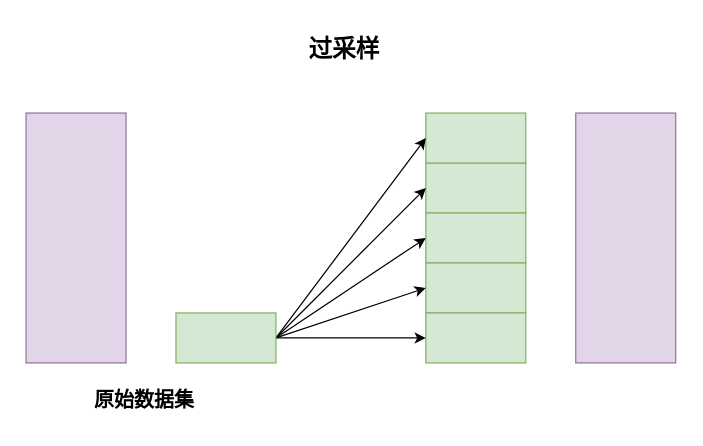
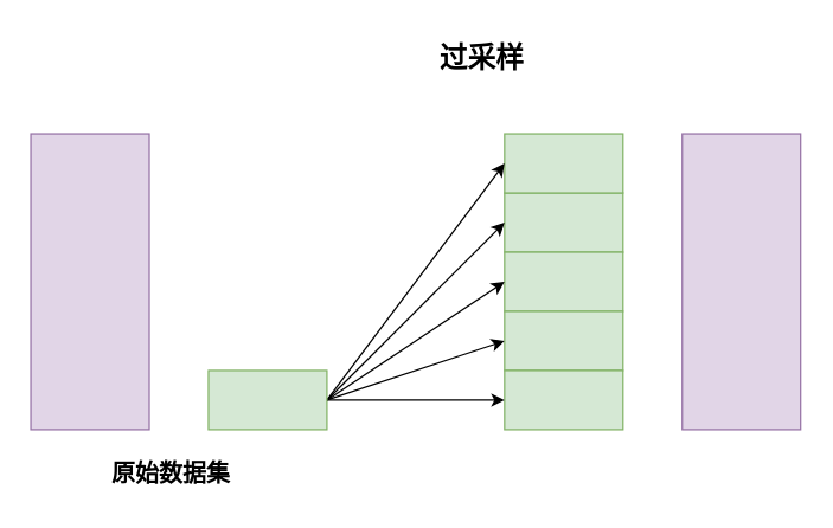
  <mxCell id="0" />
  <mxCell id="1" parent="0" />
  <mxCell id="2" value="" style="rounded=0;whiteSpace=wrap;html=1;fillColor=#d5e8d4;strokeColor=#82b366;" vertex="1" parent="1"><mxGeometry x="340" y="130" width="80" height="40" as="geometry" /></mxCell>
  <mxCell id="3" value="" style="rounded=0;whiteSpace=wrap;html=1;fillColor=#d5e8d4;strokeColor=#82b366;" vertex="1" parent="1"><mxGeometry x="340" y="170" width="80" height="40" as="geometry" /></mxCell>
  <mxCell id="4" value="" style="rounded=0;whiteSpace=wrap;html=1;fillColor=#d5e8d4;strokeColor=#82b366;" vertex="1" parent="1"><mxGeometry x="340" y="210" width="80" height="40" as="geometry" /></mxCell>
  <mxCell id="5" value="" style="rounded=0;whiteSpace=wrap;html=1;fillColor=#d5e8d4;strokeColor=#82b366;" vertex="1" parent="1"><mxGeometry x="340" y="250" width="80" height="40" as="geometry" /></mxCell>
  <mxCell id="6" value="" style="rounded=0;whiteSpace=wrap;html=1;fillColor=#d5e8d4;strokeColor=#82b366;" vertex="1" parent="1"><mxGeometry x="340" y="90" width="80" height="40" as="geometry" /></mxCell>
  <mxCell id="7" value="" style="rounded=0;whiteSpace=wrap;html=1;fillColor=#e1d5e7;strokeColor=#9673a6;" vertex="1" parent="1"><mxGeometry x="20" y="90" width="80" height="200" as="geometry" /></mxCell>
  <mxCell id="8" style="rounded=0;orthogonalLoop=1;jettySize=auto;html=1;entryX=0;entryY=0.5;entryDx=0;entryDy=0;exitX=1;exitY=0.5;exitDx=0;exitDy=0;" edge="1" parent="1" source="13" target="6"><mxGeometry relative="1" as="geometry" /></mxCell>
  <mxCell id="9" style="edgeStyle=none;rounded=0;orthogonalLoop=1;jettySize=auto;html=1;entryX=0;entryY=0.5;entryDx=0;entryDy=0;exitX=1;exitY=0.5;exitDx=0;exitDy=0;" edge="1" parent="1" source="13" target="2"><mxGeometry relative="1" as="geometry" /></mxCell>
  <mxCell id="10" style="edgeStyle=none;rounded=0;orthogonalLoop=1;jettySize=auto;html=1;entryX=0;entryY=0.5;entryDx=0;entryDy=0;" edge="1" parent="1" target="3"><mxGeometry relative="1" as="geometry"><mxPoint x="220" y="270" as="sourcePoint" /></mxGeometry></mxCell>
  <mxCell id="11" style="edgeStyle=none;rounded=0;orthogonalLoop=1;jettySize=auto;html=1;entryX=0;entryY=0.5;entryDx=0;entryDy=0;exitX=1;exitY=0.5;exitDx=0;exitDy=0;" edge="1" parent="1" source="13" target="4"><mxGeometry relative="1" as="geometry" /></mxCell>
  <mxCell id="12" style="edgeStyle=none;rounded=0;orthogonalLoop=1;jettySize=auto;html=1;" edge="1" parent="1" source="13" target="5"><mxGeometry relative="1" as="geometry" /></mxCell>
  <mxCell id="13" value="" style="rounded=0;whiteSpace=wrap;html=1;fillColor=#d5e8d4;strokeColor=#82b366;" vertex="1" parent="1"><mxGeometry x="140" y="250" width="80" height="40" as="geometry" /></mxCell>
  <mxCell id="14" value="" style="rounded=0;whiteSpace=wrap;html=1;fillColor=#e1d5e7;strokeColor=#9673a6;" vertex="1" parent="1"><mxGeometry x="460" y="90" width="80" height="200" as="geometry" /></mxCell>
  <mxCell id="15" value="&lt;b&gt;&lt;font style=&quot;font-size: 16px&quot;&gt;原始数据集&lt;/font&gt;&lt;/b&gt;" style="text;html=1;strokeColor=none;fillColor=none;align=center;verticalAlign=middle;whiteSpace=wrap;rounded=0;" vertex="1" parent="1"><mxGeometry x="70" y="305" width="90" height="30" as="geometry" /></mxCell>
- <mxCell id="16" value="&lt;font style=&quot;font-size: 19px&quot;&gt;&lt;b&gt;过采样&lt;/b&gt;&lt;/font&gt;" style="text;html=1;strokeColor=none;fillColor=none;align=center;verticalAlign=middle;whiteSpace=wrap;rounded=0;fontSize=16;" vertex="1" parent="1"><mxGeometry x="210" y="20" width="130" height="40" as="geometry" /></mxCell>
+ <mxCell id="16" value="&lt;font style=&quot;font-size: 19px&quot;&gt;&lt;b&gt;过采样&lt;/b&gt;&lt;/font&gt;" style="text;html=1;strokeColor=none;fillColor=none;align=center;verticalAlign=middle;whiteSpace=wrap;rounded=0;fontSize=16;" vertex="1" parent="1"><mxGeometry x="260" y="20" width="130" height="40" as="geometry" /></mxCell>
